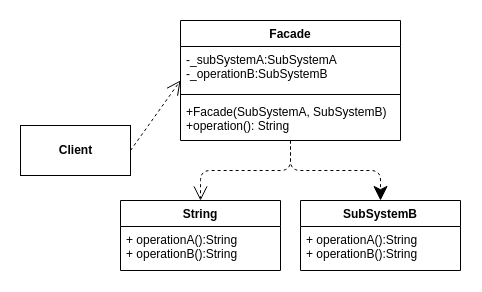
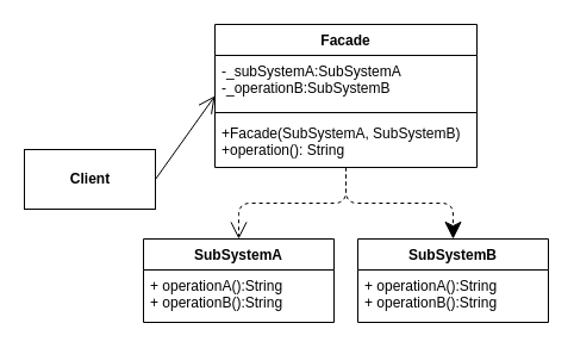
  <mxCell id="0" />
  <mxCell id="1" parent="0" />
  <mxCell id="2" value="Facade" style="swimlane;fontStyle=1;align=center;verticalAlign=top;childLayout=stackLayout;horizontal=1;startSize=26;horizontalStack=0;resizeParent=1;resizeParentMax=0;resizeLast=0;collapsible=1;marginBottom=0;" parent="1" vertex="1"><mxGeometry x="180" y="20" width="220" height="120" as="geometry" /></mxCell>
  <mxCell id="3" value="-_subSystemA:SubSystemA&#10;-_operationB:SubSystemB" style="text;strokeColor=none;fillColor=none;align=left;verticalAlign=top;spacingLeft=4;spacingRight=4;overflow=hidden;rotatable=0;points=[[0,0.5],[1,0.5]];portConstraint=eastwest;" parent="2" vertex="1"><mxGeometry y="26" width="220" height="44" as="geometry" /></mxCell>
  <mxCell id="4" value="" style="line;strokeWidth=1;fillColor=none;align=left;verticalAlign=middle;spacingTop=-1;spacingLeft=3;spacingRight=3;rotatable=0;labelPosition=right;points=[];portConstraint=eastwest;" parent="2" vertex="1"><mxGeometry y="70" width="220" height="8" as="geometry" /></mxCell>
  <mxCell id="5" value="+Facade(SubSystemA, SubSystemB)&#10;+operation(): String" style="text;strokeColor=none;fillColor=none;align=left;verticalAlign=top;spacingLeft=4;spacingRight=4;overflow=hidden;rotatable=0;points=[[0,0.5],[1,0.5]];portConstraint=eastwest;" parent="2" vertex="1"><mxGeometry y="78" width="220" height="42" as="geometry" /></mxCell>
- <mxCell id="6" value="String" style="swimlane;fontStyle=1;align=center;verticalAlign=top;childLayout=stackLayout;horizontal=1;startSize=26;horizontalStack=0;resizeParent=1;resizeParentMax=0;resizeLast=0;collapsible=1;marginBottom=0;" parent="1" vertex="1"><mxGeometry x="120" y="200" width="160" height="70" as="geometry" /></mxCell>
+ <mxCell id="6" value="SubSystemA" style="swimlane;fontStyle=1;align=center;verticalAlign=top;childLayout=stackLayout;horizontal=1;startSize=26;horizontalStack=0;resizeParent=1;resizeParentMax=0;resizeLast=0;collapsible=1;marginBottom=0;" parent="1" vertex="1"><mxGeometry x="120" y="200" width="160" height="70" as="geometry" /></mxCell>
  <mxCell id="7" value="+ operationA():String&#10;+ operationB():String" style="text;strokeColor=none;fillColor=none;align=left;verticalAlign=top;spacingLeft=4;spacingRight=4;overflow=hidden;rotatable=0;points=[[0,0.5],[1,0.5]];portConstraint=eastwest;" parent="6" vertex="1"><mxGeometry y="26" width="160" height="44" as="geometry" /></mxCell>
  <mxCell id="8" value="SubSystemB" style="swimlane;fontStyle=1;align=center;verticalAlign=top;childLayout=stackLayout;horizontal=1;startSize=26;horizontalStack=0;resizeParent=1;resizeParentMax=0;resizeLast=0;collapsible=1;marginBottom=0;" parent="1" vertex="1"><mxGeometry x="300" y="200" width="160" height="70" as="geometry" /></mxCell>
  <mxCell id="9" value="+ operationA():String&#10;+ operationB():String" style="text;strokeColor=none;fillColor=none;align=left;verticalAlign=top;spacingLeft=4;spacingRight=4;overflow=hidden;rotatable=0;points=[[0,0.5],[1,0.5]];portConstraint=eastwest;" parent="8" vertex="1"><mxGeometry y="26" width="160" height="44" as="geometry" /></mxCell>
  <mxCell id="10" value="&lt;b&gt;Client&lt;/b&gt;" style="html=1;" parent="1" vertex="1"><mxGeometry x="20" y="125" width="110" height="50" as="geometry" /></mxCell>
  <mxCell id="11" value="" style="endArrow=open;endSize=12;dashed=1;html=1;entryX=0.5;entryY=0;entryDx=0;entryDy=0;" parent="1" target="6" edge="1"><mxGeometry y="50" width="160" relative="1" as="geometry"><mxPoint x="290" y="140" as="sourcePoint" /><mxPoint x="190" y="150" as="targetPoint" /><Array as="points"><mxPoint x="290" y="170" /><mxPoint x="200" y="170" /></Array><mxPoint as="offset" /></mxGeometry></mxCell>
  <mxCell id="12" value="" style="endArrow=classic;endSize=12;dashed=1;html=1;exitX=0.5;exitY=1;exitDx=0;exitDy=0;entryX=0.5;entryY=0;entryDx=0;entryDy=0;" parent="1" source="2" target="8" edge="1"><mxGeometry y="50" width="160" relative="1" as="geometry"><mxPoint x="300" y="150" as="sourcePoint" /><mxPoint x="210" y="200" as="targetPoint" /><mxPoint as="offset" /><Array as="points"><mxPoint x="290" y="170" /><mxPoint x="380" y="170" /></Array></mxGeometry></mxCell>
- <mxCell id="13" value="" style="endArrow=open;endFill=1;endSize=12;html=1;exitX=1;exitY=0.5;exitDx=0;exitDy=0;entryX=0;entryY=0.5;entryDx=0;entryDy=0;dashed=1;" parent="1" source="10" target="2" edge="1"><mxGeometry width="160" relative="1" as="geometry"><mxPoint x="250" y="150" as="sourcePoint" /><mxPoint x="410" y="150" as="targetPoint" /></mxGeometry></mxCell>
+ <mxCell id="13" value="" style="endArrow=open;endFill=1;endSize=12;html=1;exitX=1;exitY=0.5;exitDx=0;exitDy=0;entryX=0;entryY=0.5;entryDx=0;entryDy=0;" parent="1" source="10" target="2" edge="1"><mxGeometry width="160" relative="1" as="geometry"><mxPoint x="250" y="150" as="sourcePoint" /><mxPoint x="410" y="150" as="targetPoint" /></mxGeometry></mxCell>
